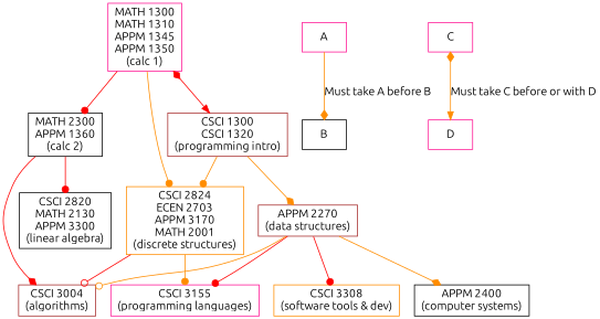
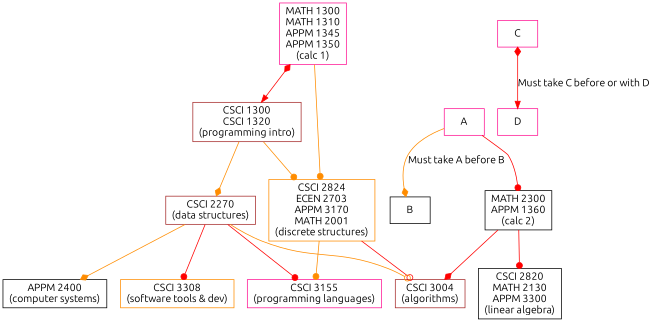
  digraph {
    fontname=Ubuntu
    node [color=deeppink fontname=Ubuntu shape=rectangle]
    edge [color=red fontname=Ubuntu arrowhead=dot]
    n1 [label="MATH 1300\nMATH 1310\nAPPM 1345\nAPPM 1350\n(calc 1)"]
    n2 [color=brown label="CSCI 1300\nCSCI 1320\n(programming intro)"]
    n3 [color=black label="MATH 2300\nAPPM 1360\n(calc 2)"]
    n4 [color=darkorange label="CSCI 2824\nECEN 2703\nAPPM 3170\nMATH 2001\n(discrete structures)"]
-   n5 [color=brown label="APPM 2270\n(data structures)"]
+   n5 [color=brown label="CSCI 2270\n(data structures)"]
    n6 [color=black label="APPM 2400\n(computer systems)"]
    n7 [label="CSCI 3155\n(programming languages)"]
    n8 [color=brown label="CSCI 3004\n(algorithms)"]
    n9 [color=darkorange label="CSCI 3308\n(software tools & dev)"]
    n10 [color=black label="CSCI 2820\nMATH 2130\nAPPM 3300\n(linear algebra)"]
    B [color=black]
    A
    C
    D
    n1 -> n2 [arrowtail=diamond dir=both arrowhead=""]
-   n1 -> n3
+   A -> n3
    n1 -> n4 [color=darkorange]
    n2 -> n4 [color=darkorange]
    n2 -> n5 [arrowhead=diamond color=darkorange]
    n3 -> n8 [arrowhead=diamond]
    n3 -> n10
    n4 -> n7 [color=darkorange]
    n4 -> n8 [arrowhead=odot]
    n5 -> n6 [arrowhead=diamond color=darkorange]
    n5 -> n7
    n5 -> n8 [arrowhead=odot color=darkorange]
    n5 -> n9
    A -> B [arrowhead=diamond color=darkorange label="Must take A before B"]
-   C -> D [arrowtail=diamond color=darkorange dir=both label="Must take C before or with D" arrowhead=""]
+   C -> D [arrowtail=diamond dir=both label="Must take C before or with D" arrowhead=""]
  }
